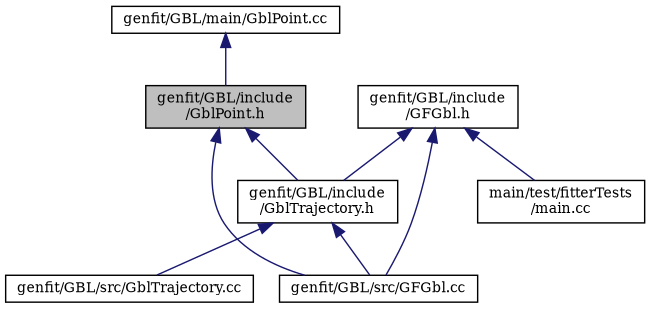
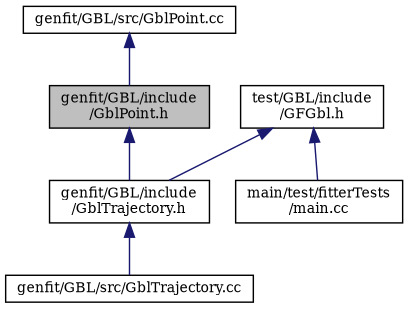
  digraph {
    fontname="DejaVu Serif"
    node [color=black fillcolor=white fontname="DejaVu Serif" fontsize=10 shape=record style=filled]
    edge [color=midnightblue dir=back fontname="DejaVu Serif" fontsize=10 labelfontname=Helvetica labelfontsize=10 style=solid]
    n1 [fillcolor=grey75 fontcolor=black height=0.2 label="genfit/GBL/include\l/GblPoint.h" width=0.4]
    n2 [height=0.2 label="genfit/GBL/include\l/GblTrajectory.h" width=0.4]
-   n3 [height=0.2 label="genfit/GBL/src/GFGbl.cc" width=0.4]
    n4 [height=0.2 label="genfit/GBL/src/GblTrajectory.cc" width=0.4]
-   n5 [height=0.2 label="genfit/GBL/main/GblPoint.cc" width=0.4]
-   n6 [height=0.2 label="genfit/GBL/include\l/GFGbl.h" width=0.4]
+   n5 [height=0.2 label="genfit/GBL/src/GblPoint.cc" width=0.4]
+   n6 [height=0.2 label="test/GBL/include\l/GFGbl.h" width=0.4]
    n7 [height=0.2 label="main/test/fitterTests\l/main.cc" width=0.4]
    n1 -> n2
-   n1 -> n3
-   n2 -> n3
    n2 -> n4
    n5 -> n1
    n6 -> n2
-   n6 -> n3
    n6 -> n7
  }
